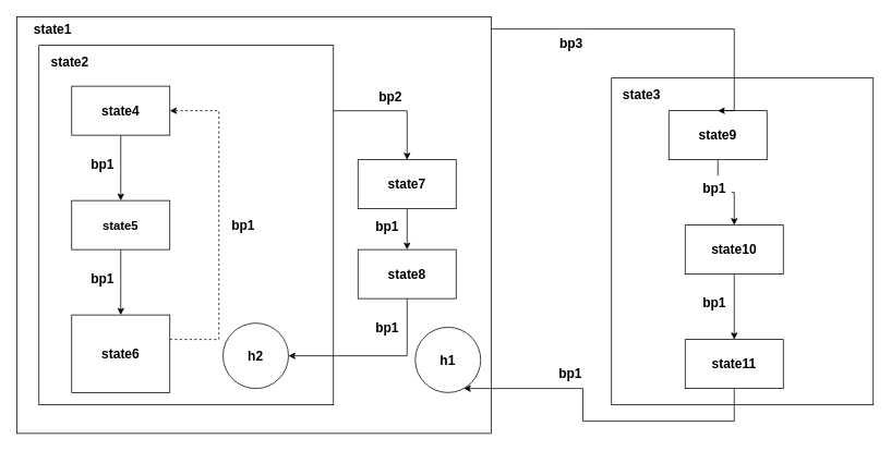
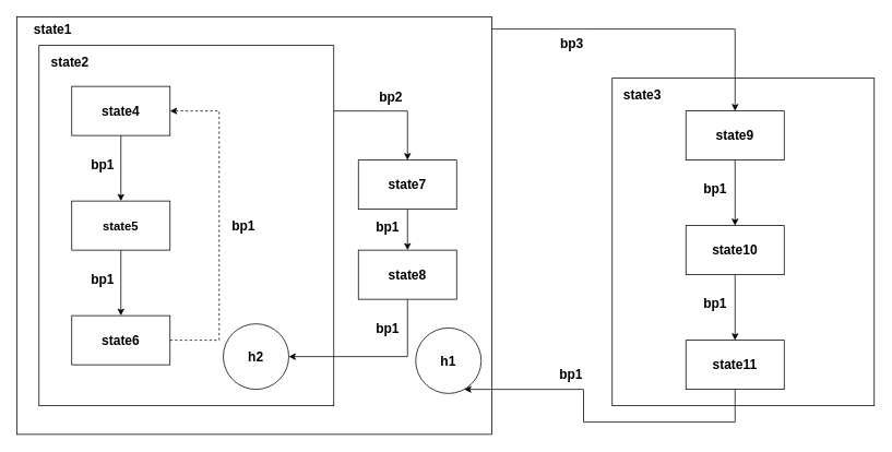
  <mxCell id="0" />
  <mxCell id="1" parent="0" />
  <mxCell id="2" value="" style="rounded=0;whiteSpace=wrap;html=1;" vertex="1" parent="1"><mxGeometry x="20" y="20" width="580" height="510" as="geometry" /></mxCell>
  <mxCell id="3" value="" style="rounded=0;whiteSpace=wrap;html=1;" vertex="1" parent="1"><mxGeometry x="47" y="55" width="360" height="440" as="geometry" /></mxCell>
  <mxCell id="4" value="" style="edgeStyle=orthogonalEdgeStyle;rounded=0;orthogonalLoop=1;jettySize=auto;html=1;" edge="1" parent="1" source="5" target="7"><mxGeometry relative="1" as="geometry" /></mxCell>
  <mxCell id="5" value="&lt;b&gt;&lt;font style=&quot;font-size: 16px&quot;&gt;state4&lt;/font&gt;&lt;/b&gt;" style="rounded=0;whiteSpace=wrap;html=1;" vertex="1" parent="1"><mxGeometry x="87" y="105" width="120" height="60" as="geometry" /></mxCell>
  <mxCell id="6" value="" style="edgeStyle=orthogonalEdgeStyle;rounded=0;orthogonalLoop=1;jettySize=auto;html=1;" edge="1" parent="1" source="7" target="9"><mxGeometry relative="1" as="geometry" /></mxCell>
  <mxCell id="7" value="&lt;font style=&quot;font-size: 15px&quot;&gt;&lt;b&gt;state5&lt;/b&gt;&lt;/font&gt;" style="rounded=0;whiteSpace=wrap;html=1;" vertex="1" parent="1"><mxGeometry x="87" y="245" width="120" height="60" as="geometry" /></mxCell>
  <mxCell id="8" style="edgeStyle=orthogonalEdgeStyle;rounded=0;orthogonalLoop=1;jettySize=auto;html=1;entryX=1;entryY=0.5;entryDx=0;entryDy=0;dashed=1;" edge="1" parent="1" source="9" target="5"><mxGeometry relative="1" as="geometry"><Array as="points"><mxPoint x="147" y="415" /><mxPoint x="267" y="415" /><mxPoint x="267" y="135" /></Array></mxGeometry></mxCell>
- <mxCell id="9" value="&lt;font style=&quot;font-size: 16px&quot;&gt;&lt;b&gt;state6&lt;/b&gt;&lt;/font&gt;" style="rounded=0;whiteSpace=wrap;html=1;" vertex="1" parent="1"><mxGeometry x="87" y="385" width="120" height="95" as="geometry" /></mxCell>
+ <mxCell id="9" value="&lt;font style=&quot;font-size: 16px&quot;&gt;&lt;b&gt;state6&lt;/b&gt;&lt;/font&gt;" style="rounded=0;whiteSpace=wrap;html=1;" vertex="1" parent="1"><mxGeometry x="87" y="385" width="120" height="60" as="geometry" /></mxCell>
  <mxCell id="10" value="state2" style="text;html=1;strokeColor=none;fillColor=none;align=center;verticalAlign=middle;whiteSpace=wrap;rounded=0;fontStyle=1;fontSize=16;" vertex="1" parent="1"><mxGeometry x="65" y="65" width="40" height="20" as="geometry" /></mxCell>
  <mxCell id="11" value="state1" style="text;html=1;strokeColor=none;fillColor=none;align=center;verticalAlign=middle;whiteSpace=wrap;rounded=0;fontStyle=1;fontSize=16;" vertex="1" parent="1"><mxGeometry x="44" y="25" width="40" height="20" as="geometry" /></mxCell>
  <mxCell id="12" style="edgeStyle=orthogonalEdgeStyle;rounded=0;orthogonalLoop=1;jettySize=auto;html=1;" edge="1" parent="1" source="14" target="16"><mxGeometry relative="1" as="geometry" /></mxCell>
  <mxCell id="13" style="edgeStyle=orthogonalEdgeStyle;rounded=0;orthogonalLoop=1;jettySize=auto;html=1;entryX=1.001;entryY=0.182;entryDx=0;entryDy=0;entryPerimeter=0;startArrow=classic;startFill=1;endArrow=none;endFill=0;" edge="1" parent="1" source="14" target="3"><mxGeometry relative="1" as="geometry"><Array as="points"><mxPoint x="497" y="135" /></Array></mxGeometry></mxCell>
  <mxCell id="14" value="&lt;font style=&quot;font-size: 16px&quot;&gt;&lt;b&gt;state7&lt;/b&gt;&lt;/font&gt;" style="rounded=0;whiteSpace=wrap;html=1;" vertex="1" parent="1"><mxGeometry x="437" y="195" width="120" height="60" as="geometry" /></mxCell>
  <mxCell id="15" style="edgeStyle=orthogonalEdgeStyle;rounded=0;orthogonalLoop=1;jettySize=auto;html=1;entryX=1;entryY=0.5;entryDx=0;entryDy=0;" edge="1" parent="1" source="16" target="26"><mxGeometry relative="1" as="geometry"><Array as="points"><mxPoint x="497" y="435" /></Array></mxGeometry></mxCell>
  <mxCell id="16" value="&lt;font style=&quot;font-size: 16px&quot;&gt;&lt;b&gt;state8&lt;/b&gt;&lt;/font&gt;" style="rounded=0;whiteSpace=wrap;html=1;" vertex="1" parent="1"><mxGeometry x="437" y="305" width="120" height="60" as="geometry" /></mxCell>
  <mxCell id="17" value="" style="rounded=0;whiteSpace=wrap;html=1;" vertex="1" parent="1"><mxGeometry x="747" y="95" width="320" height="400" as="geometry" /></mxCell>
  <mxCell id="18" value="" style="edgeStyle=orthogonalEdgeStyle;rounded=0;orthogonalLoop=1;jettySize=auto;html=1;" edge="1" parent="1" source="19" target="21"><mxGeometry relative="1" as="geometry" /></mxCell>
- <mxCell id="19" value="&lt;font style=&quot;font-size: 16px&quot;&gt;&lt;b&gt;state9&lt;/b&gt;&lt;/font&gt;" style="rounded=0;whiteSpace=wrap;html=1;" vertex="1" parent="1"><mxGeometry x="817" y="135" width="120" height="60" as="geometry" /></mxCell>
+ <mxCell id="19" value="&lt;font style=&quot;font-size: 16px&quot;&gt;&lt;b&gt;state9&lt;/b&gt;&lt;/font&gt;" style="rounded=0;whiteSpace=wrap;html=1;" vertex="1" parent="1"><mxGeometry x="837" y="135" width="120" height="60" as="geometry" /></mxCell>
  <mxCell id="20" value="" style="edgeStyle=orthogonalEdgeStyle;rounded=0;orthogonalLoop=1;jettySize=auto;html=1;" edge="1" parent="1" source="21" target="23"><mxGeometry relative="1" as="geometry" /></mxCell>
  <mxCell id="21" value="&lt;font style=&quot;font-size: 16px&quot;&gt;&lt;b&gt;state10&lt;/b&gt;&lt;/font&gt;" style="rounded=0;whiteSpace=wrap;html=1;" vertex="1" parent="1"><mxGeometry x="837" y="275" width="120" height="60" as="geometry" /></mxCell>
  <mxCell id="22" style="edgeStyle=orthogonalEdgeStyle;rounded=0;orthogonalLoop=1;jettySize=auto;html=1;" edge="1" parent="1" source="23" target="24"><mxGeometry relative="1" as="geometry"><Array as="points"><mxPoint x="897" y="515" /><mxPoint x="712" y="515" /><mxPoint x="712" y="475" /></Array></mxGeometry></mxCell>
  <mxCell id="23" value="&lt;font style=&quot;font-size: 16px&quot;&gt;&lt;b&gt;state11&lt;/b&gt;&lt;/font&gt;" style="rounded=0;whiteSpace=wrap;html=1;" vertex="1" parent="1"><mxGeometry x="837" y="415" width="120" height="60" as="geometry" /></mxCell>
  <mxCell id="24" value="&lt;font style=&quot;font-size: 16px&quot;&gt;&lt;b&gt;h1&lt;/b&gt;&lt;/font&gt;" style="ellipse;whiteSpace=wrap;html=1;aspect=fixed;" vertex="1" parent="1"><mxGeometry x="507" y="400" width="80" height="80" as="geometry" /></mxCell>
  <mxCell id="25" style="edgeStyle=orthogonalEdgeStyle;rounded=0;orthogonalLoop=1;jettySize=auto;html=1;entryX=0.5;entryY=0;entryDx=0;entryDy=0;" edge="1" parent="1" source="2" target="19"><mxGeometry relative="1" as="geometry"><Array as="points"><mxPoint x="897" y="35" /></Array></mxGeometry></mxCell>
  <mxCell id="26" value="&lt;font style=&quot;font-size: 16px&quot;&gt;&lt;b&gt;h2&lt;/b&gt;&lt;/font&gt;" style="ellipse;whiteSpace=wrap;html=1;aspect=fixed;" vertex="1" parent="1"><mxGeometry x="272" y="395" width="80" height="80" as="geometry" /></mxCell>
  <mxCell id="27" value="state3" style="text;html=1;strokeColor=none;fillColor=none;align=center;verticalAlign=middle;whiteSpace=wrap;rounded=0;fontStyle=1;fontSize=16;" vertex="1" parent="1"><mxGeometry x="764" y="105" width="40" height="20" as="geometry" /></mxCell>
  <mxCell id="28" value="&lt;b&gt;bp1&lt;/b&gt;" style="rounded=0;whiteSpace=wrap;html=1;fontSize=16;strokeColor=#FFFFFF;" vertex="1" parent="1"><mxGeometry x="105" y="185" width="40" height="30" as="geometry" /></mxCell>
  <mxCell id="29" value="&lt;b&gt;bp1&lt;/b&gt;" style="rounded=0;whiteSpace=wrap;html=1;fontSize=16;strokeColor=#FFFFFF;" vertex="1" parent="1"><mxGeometry x="105" y="325" width="40" height="30" as="geometry" /></mxCell>
  <mxCell id="30" value="&lt;b&gt;bp1&lt;/b&gt;" style="rounded=0;whiteSpace=wrap;html=1;fontSize=16;strokeColor=#FFFFFF;" vertex="1" parent="1"><mxGeometry x="277" y="260" width="40" height="30" as="geometry" /></mxCell>
  <mxCell id="31" value="&lt;b&gt;bp2&lt;/b&gt;" style="rounded=0;whiteSpace=wrap;html=1;fontSize=16;strokeColor=#FFFFFF;" vertex="1" parent="1"><mxGeometry x="457" y="103" width="40" height="30" as="geometry" /></mxCell>
  <mxCell id="32" value="&lt;b&gt;bp1&lt;/b&gt;" style="rounded=0;whiteSpace=wrap;html=1;fontSize=16;strokeColor=#FFFFFF;" vertex="1" parent="1"><mxGeometry x="853" y="215" width="40" height="30" as="geometry" /></mxCell>
  <mxCell id="33" value="&lt;b&gt;bp1&lt;/b&gt;" style="rounded=0;whiteSpace=wrap;html=1;fontSize=16;strokeColor=#FFFFFF;" vertex="1" parent="1"><mxGeometry x="853" y="355" width="40" height="30" as="geometry" /></mxCell>
  <mxCell id="34" value="&lt;b&gt;bp1&lt;/b&gt;" style="rounded=0;whiteSpace=wrap;html=1;fontSize=16;strokeColor=#FFFFFF;" vertex="1" parent="1"><mxGeometry x="677" y="442" width="40" height="30" as="geometry" /></mxCell>
  <mxCell id="35" value="&lt;b&gt;bp1&lt;/b&gt;" style="rounded=0;whiteSpace=wrap;html=1;fontSize=16;strokeColor=#FFFFFF;" vertex="1" parent="1"><mxGeometry x="453" y="261" width="40" height="30" as="geometry" /></mxCell>
  <mxCell id="36" value="&lt;b&gt;bp1&lt;/b&gt;" style="rounded=0;whiteSpace=wrap;html=1;fontSize=16;strokeColor=#FFFFFF;" vertex="1" parent="1"><mxGeometry x="453" y="385" width="40" height="30" as="geometry" /></mxCell>
  <mxCell id="37" value="&lt;b&gt;bp3&lt;/b&gt;" style="rounded=0;whiteSpace=wrap;html=1;fontSize=16;strokeColor=#FFFFFF;" vertex="1" parent="1"><mxGeometry x="678" y="37" width="40" height="30" as="geometry" /></mxCell>
